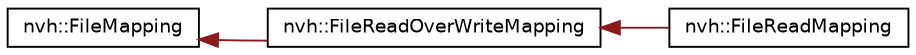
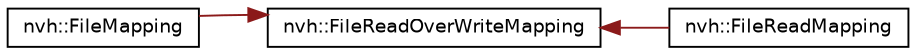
  digraph {
    rankdir=LR
    node [color=black fillcolor=white fontname=Helvetica fontsize=10 shape=record style=filled]
    edge [color=firebrick4 dir=back fontname=Helvetica fontsize=10 labelfontname=Helvetica labelfontsize=10 style=solid]
    n1 [height=0.2 label="nvh::FileMapping" width=0.4]
    n2 [height=0.2 label="nvh::FileReadOverWriteMapping" width=0.4]
    n3 [height=0.2 label="nvh::FileReadMapping" width=0.4]
-   n1 -> n2
+   n2 -> n1
    n2 -> n3
  }
